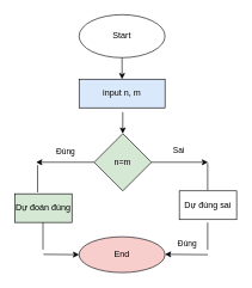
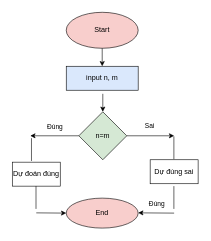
  <mxCell id="0" />
  <mxCell id="1" parent="0" />
- <mxCell id="2" value="Start" style="ellipse;whiteSpace=wrap;html=1;" vertex="1" parent="1"><mxGeometry x="110" y="20" width="120" height="60" as="geometry" /></mxCell>
+ <mxCell id="2" value="Start" style="ellipse;whiteSpace=wrap;html=1;fillColor=#f8cecc;" vertex="1" parent="1"><mxGeometry x="110" y="20" width="120" height="60" as="geometry" /></mxCell>
  <mxCell id="3" value="" style="endArrow=classic;html=1;" edge="1" parent="1"><mxGeometry width="50" height="50" relative="1" as="geometry"><mxPoint x="170" y="80" as="sourcePoint" /><mxPoint x="170" y="110" as="targetPoint" /></mxGeometry></mxCell>
  <mxCell id="4" value="input n, m" style="rounded=0;whiteSpace=wrap;html=1;fillColor=#dae8fc;" vertex="1" parent="1"><mxGeometry x="110" y="110" width="120" height="40" as="geometry" /></mxCell>
  <mxCell id="5" value="n=m" style="rhombus;whiteSpace=wrap;html=1;fillColor=#d5e8d4;" vertex="1" parent="1"><mxGeometry x="131" y="186" width="80" height="80" as="geometry" /></mxCell>
  <mxCell id="6" value="" style="endArrow=classic;html=1;" edge="1" parent="1"><mxGeometry width="50" height="50" relative="1" as="geometry"><mxPoint x="171" y="156" as="sourcePoint" /><mxPoint x="171" y="186" as="targetPoint" /></mxGeometry></mxCell>
  <mxCell id="7" value="" style="endArrow=classic;html=1;exitX=1;exitY=0.5;exitDx=0;exitDy=0;" edge="1" parent="1" source="5"><mxGeometry width="50" height="50" relative="1" as="geometry"><mxPoint x="260" y="220" as="sourcePoint" /><mxPoint x="290" y="226" as="targetPoint" /></mxGeometry></mxCell>
  <mxCell id="8" value="End" style="ellipse;whiteSpace=wrap;html=1;fillColor=#f8cecc;" vertex="1" parent="1"><mxGeometry x="110" y="330" width="120" height="50" as="geometry" /></mxCell>
- <mxCell id="9" value="Dự đoán đúng" style="rounded=0;whiteSpace=wrap;html=1;fillColor=#d5e8d4;" vertex="1" parent="1"><mxGeometry x="20" y="270" width="80" height="40" as="geometry" /></mxCell>
+ <mxCell id="9" value="Dự đoán đúng" style="rounded=0;whiteSpace=wrap;html=1;" vertex="1" parent="1"><mxGeometry x="20" y="270" width="80" height="40" as="geometry" /></mxCell>
  <mxCell id="10" value="" style="endArrow=classic;html=1;exitX=0;exitY=0.5;exitDx=0;exitDy=0;" edge="1" parent="1" source="5"><mxGeometry relative="1" as="geometry"><mxPoint x="200" y="260" as="sourcePoint" /><mxPoint x="50" y="226" as="targetPoint" /></mxGeometry></mxCell>
  <mxCell id="11" value="Đúng" style="edgeLabel;resizable=0;html=1;align=center;verticalAlign=middle;" connectable="0" vertex="1" parent="10"><mxGeometry relative="1" as="geometry"><mxPoint y="-16" as="offset" /></mxGeometry></mxCell>
  <mxCell id="12" value="Sai" style="edgeLabel;resizable=0;html=1;align=center;verticalAlign=middle;" connectable="0" vertex="1" parent="1"><mxGeometry x="240" y="210" as="geometry"><mxPoint x="8" y="-1" as="offset" /></mxGeometry></mxCell>
  <mxCell id="13" value="Dự đúng sai" style="rounded=0;whiteSpace=wrap;html=1;" vertex="1" parent="1"><mxGeometry x="250" y="266" width="80" height="40" as="geometry" /></mxCell>
  <mxCell id="14" value="" style="endArrow=none;html=1;exitX=0.4;exitY=-0.05;exitDx=0;exitDy=0;exitPerimeter=0;" edge="1" parent="1" source="9"><mxGeometry width="50" height="50" relative="1" as="geometry"><mxPoint x="30" y="230" as="sourcePoint" /><mxPoint x="52" y="230" as="targetPoint" /></mxGeometry></mxCell>
  <mxCell id="15" value="" style="endArrow=none;html=1;exitX=0.4;exitY=-0.05;exitDx=0;exitDy=0;exitPerimeter=0;" edge="1" parent="1"><mxGeometry width="50" height="50" relative="1" as="geometry"><mxPoint x="289.58" y="265" as="sourcePoint" /><mxPoint x="289.58" y="227" as="targetPoint" /></mxGeometry></mxCell>
  <mxCell id="16" value="" style="endArrow=none;html=1;exitX=0.4;exitY=-0.05;exitDx=0;exitDy=0;exitPerimeter=0;" edge="1" parent="1"><mxGeometry width="50" height="50" relative="1" as="geometry"><mxPoint x="59.58" y="348" as="sourcePoint" /><mxPoint x="59.58" y="310" as="targetPoint" /></mxGeometry></mxCell>
  <mxCell id="17" value="" style="endArrow=classic;html=1;exitX=1;exitY=0.5;exitDx=0;exitDy=0;" edge="1" parent="1"><mxGeometry width="50" height="50" relative="1" as="geometry"><mxPoint x="60" y="354.58" as="sourcePoint" /><mxPoint x="110" y="355" as="targetPoint" /></mxGeometry></mxCell>
  <mxCell id="18" value="" style="endArrow=classic;html=1;" edge="1" parent="1"><mxGeometry relative="1" as="geometry"><mxPoint x="290" y="355" as="sourcePoint" /><mxPoint x="230" y="354.58" as="targetPoint" /></mxGeometry></mxCell>
  <mxCell id="19" value="Đúng" style="edgeLabel;resizable=0;html=1;align=center;verticalAlign=middle;" connectable="0" vertex="1" parent="18"><mxGeometry relative="1" as="geometry"><mxPoint y="-16" as="offset" /></mxGeometry></mxCell>
  <mxCell id="20" value="" style="endArrow=none;html=1;exitX=0.4;exitY=-0.05;exitDx=0;exitDy=0;exitPerimeter=0;" edge="1" parent="1"><mxGeometry width="50" height="50" relative="1" as="geometry"><mxPoint x="289.58" y="348" as="sourcePoint" /><mxPoint x="289.58" y="310" as="targetPoint" /></mxGeometry></mxCell>
